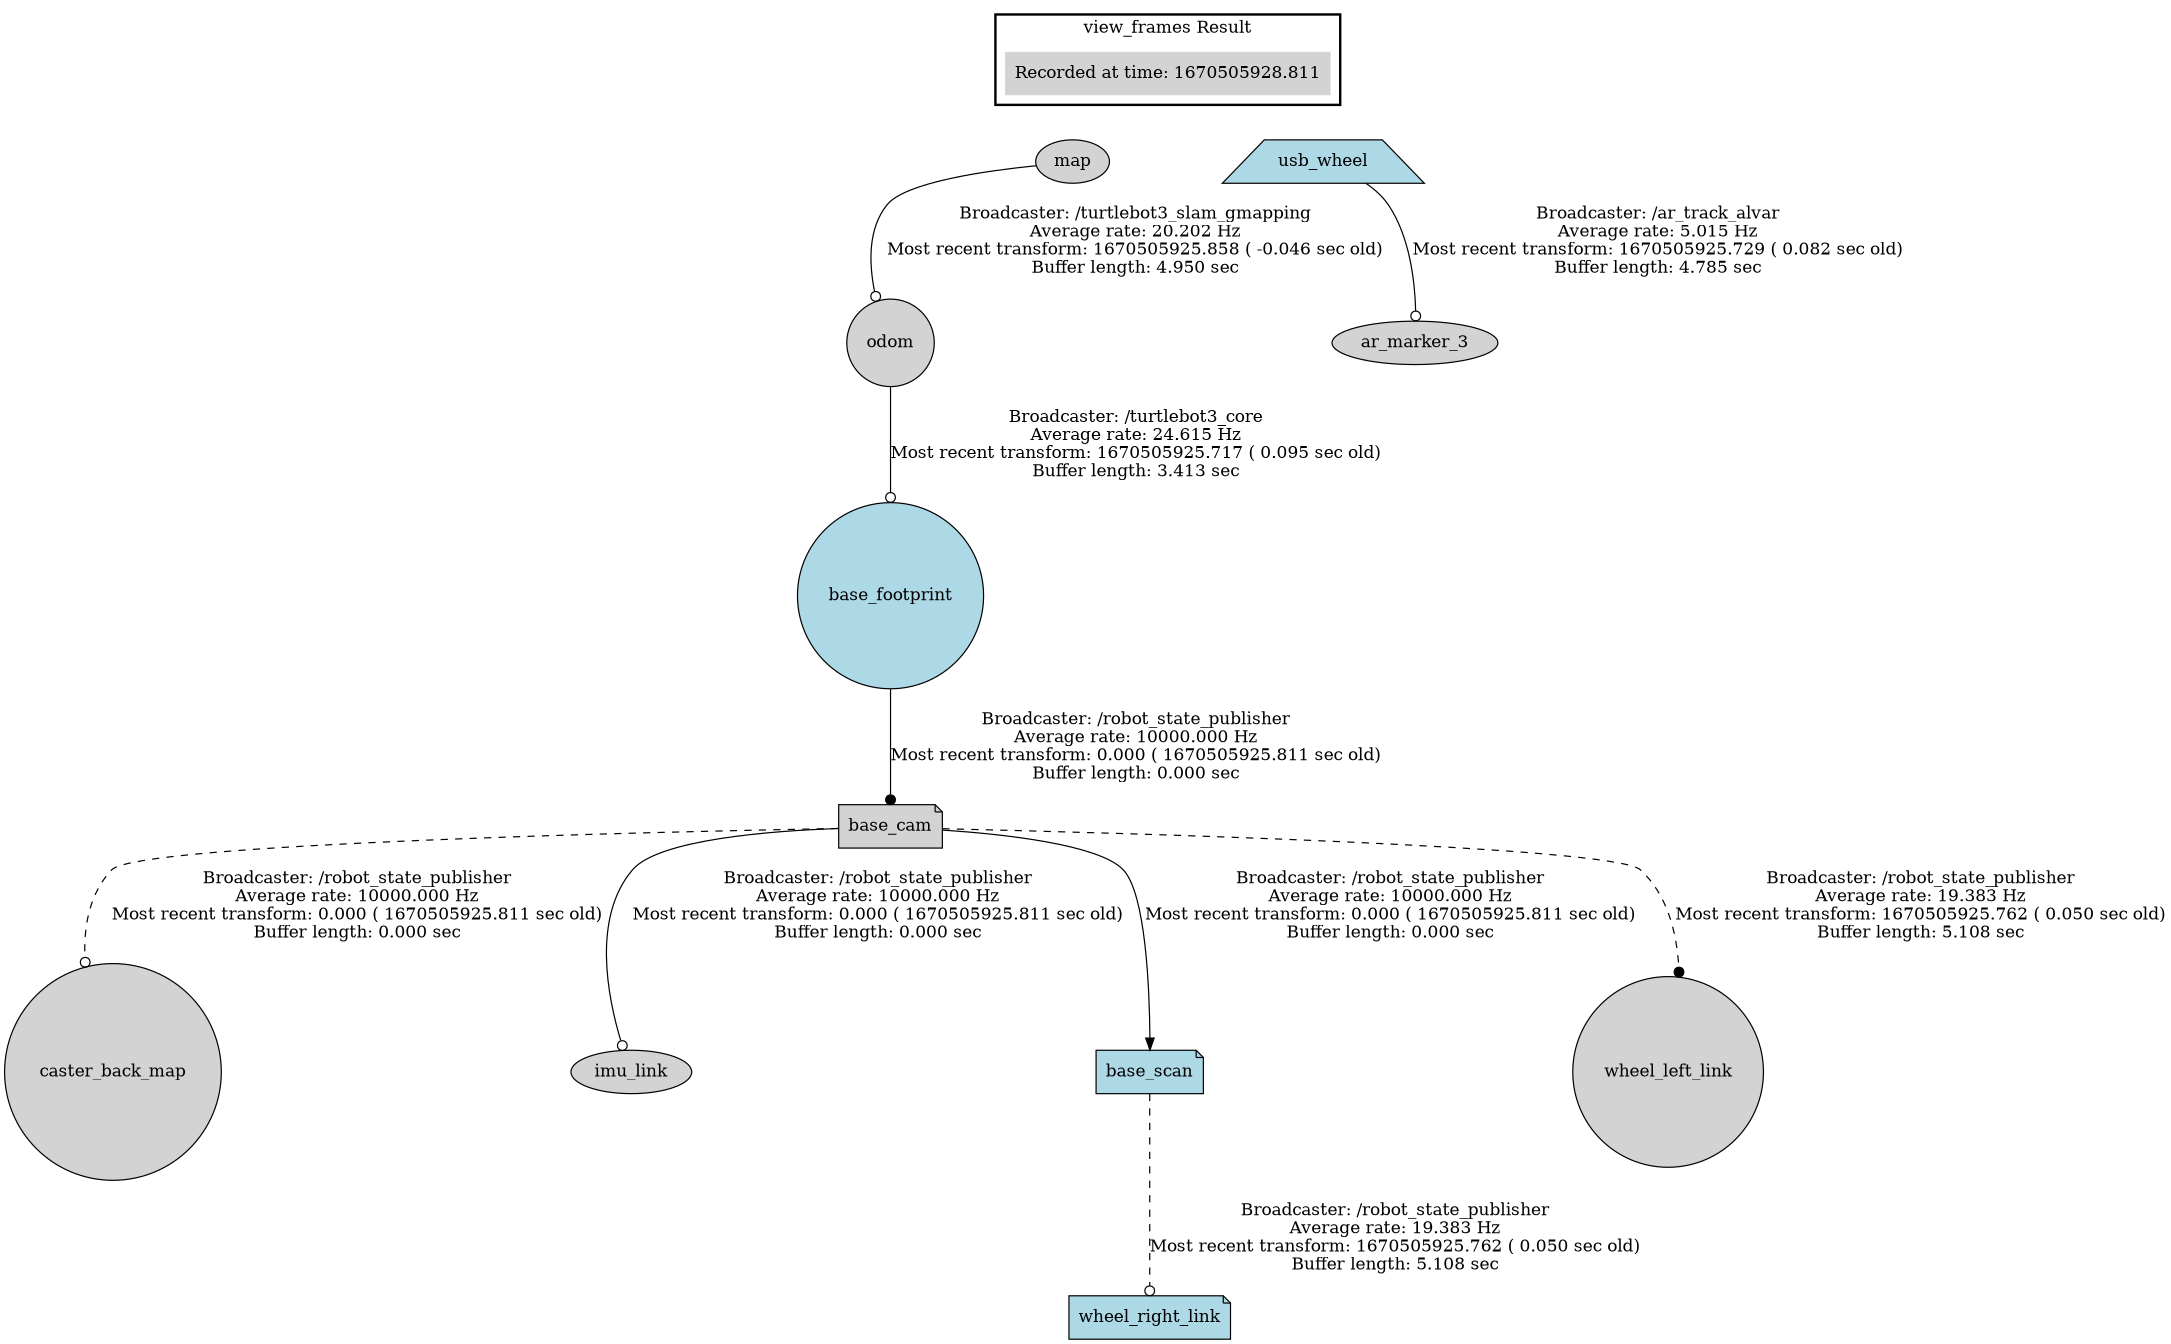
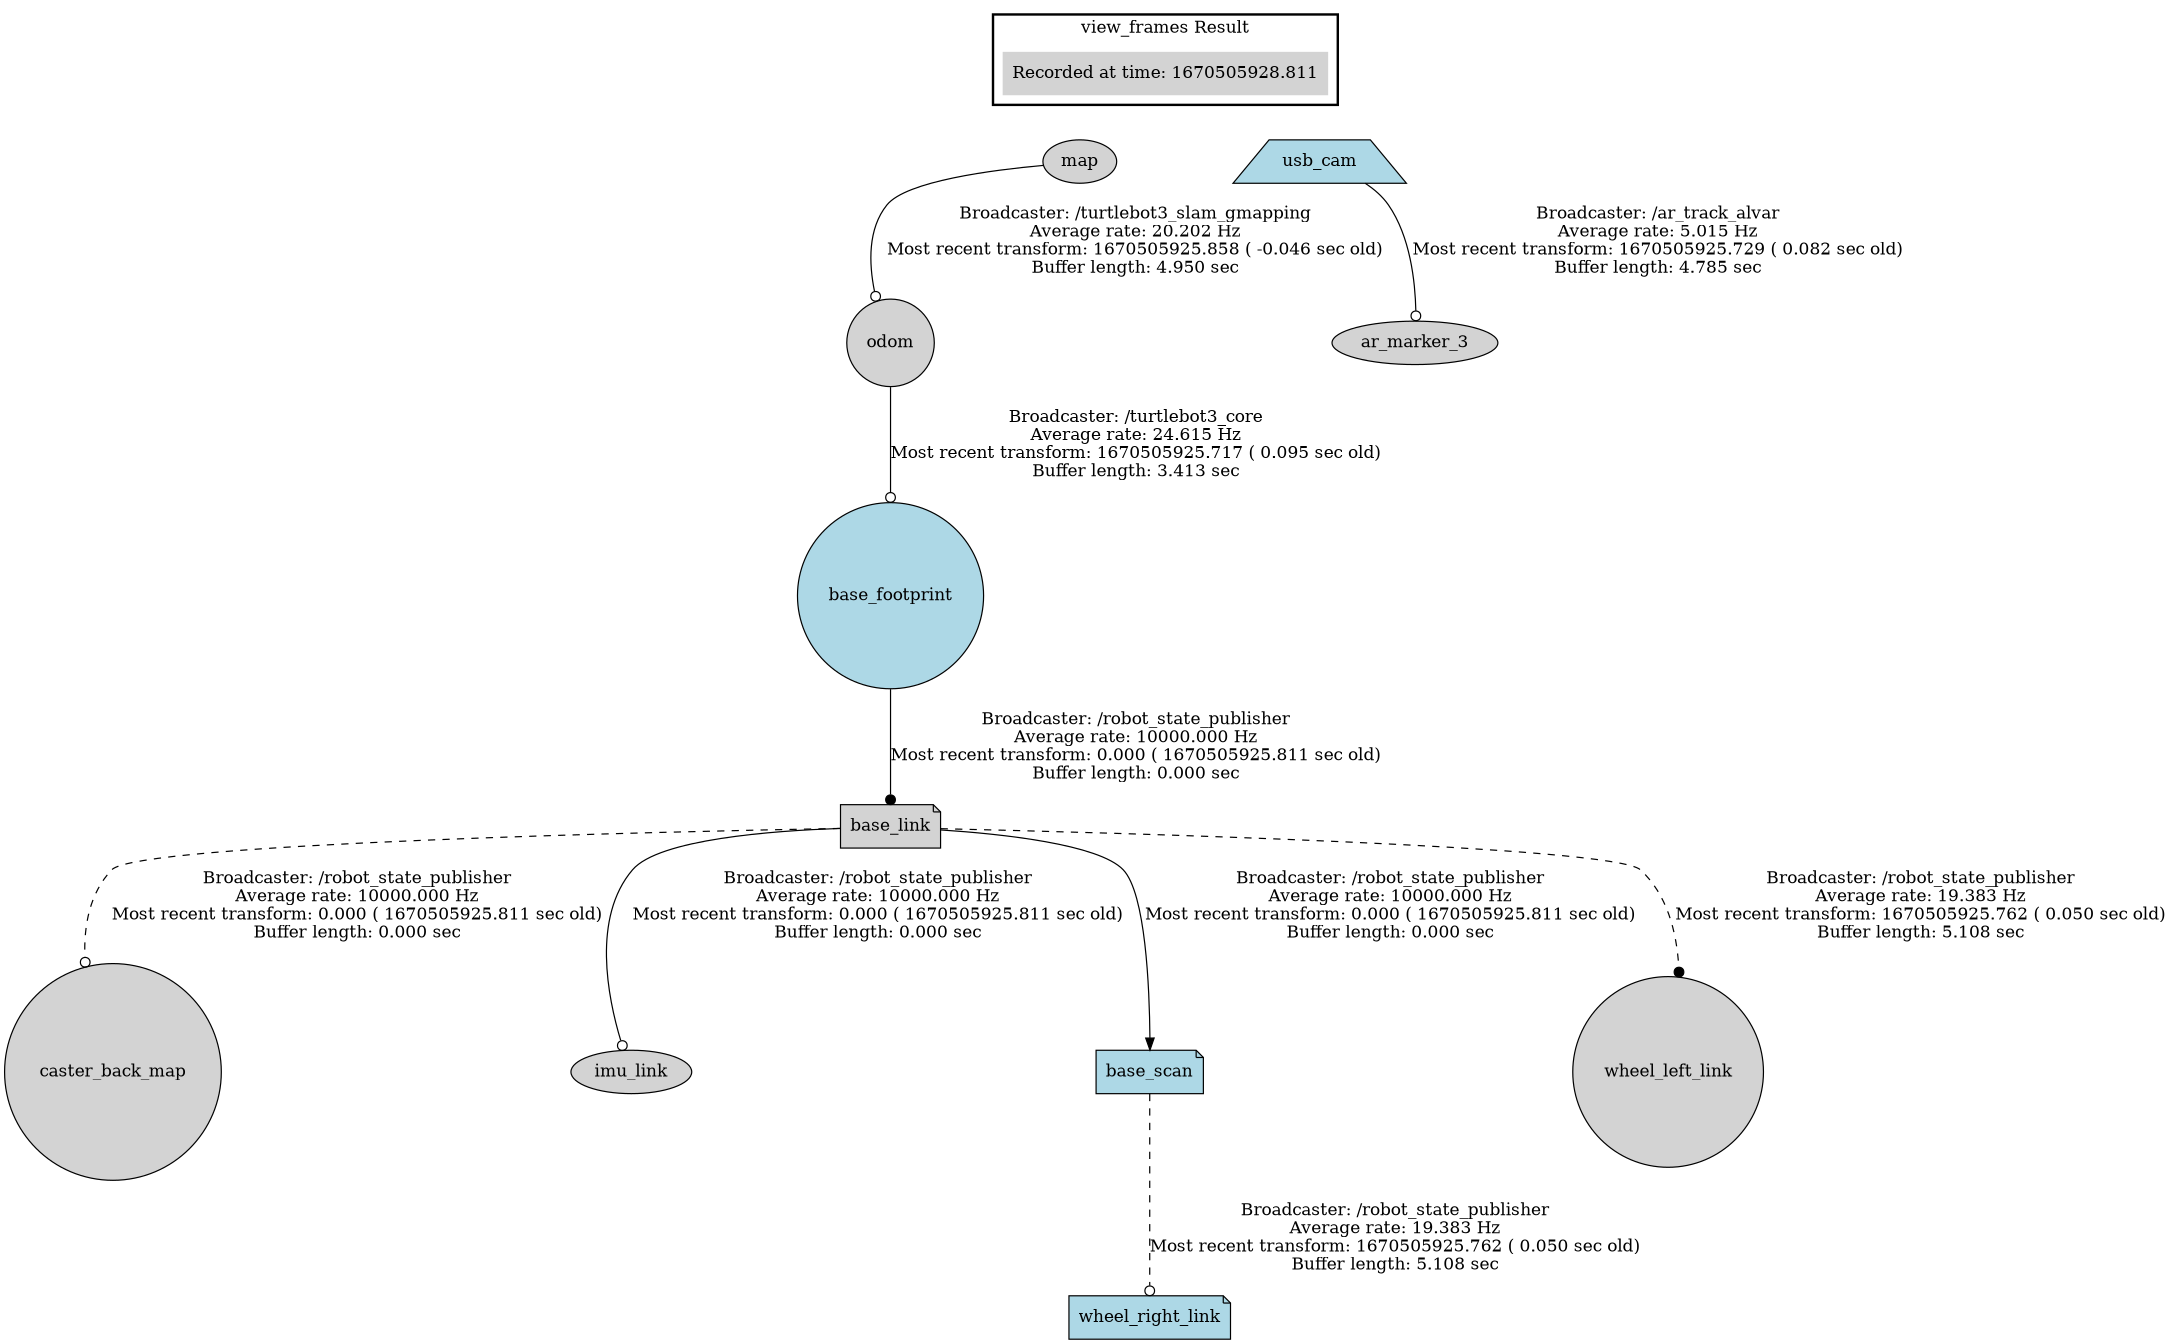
  digraph {
    node [fillcolor=lightgrey shape=circle style=filled]
    edge [style=solid arrowhead=odot]
    n1 [label="Recorded at time: 1670505928.811" shape=plaintext]
    map [shape=ellipse]
-   usb_cam [fillcolor=lightblue shape=trapezium label=usb_wheel]
+   usb_cam [fillcolor=lightblue shape=trapezium]
    base_footprint [fillcolor=lightblue]
-   base_link [shape=note label=base_cam]
+   base_link [shape=note]
    n6 [label=caster_back_map]
    imu_link [shape=ellipse]
    base_scan [fillcolor=lightblue shape=note]
    wheel_left_link
    wheel_right_link [fillcolor=lightblue shape=note]
    odom
    ar_marker_3 [shape=ellipse]
    subgraph cluster_1 {
      color=black
      label="view_frames Result"
      style=bold
      n1
    }
    n1 -> map [style=invis arrowhead=""]
    n1 -> usb_cam [style=invis arrowhead=""]
    map -> odom [label="Broadcaster: /turtlebot3_slam_gmapping\nAverage rate: 20.202 Hz\nMost recent transform: 1670505925.858 ( -0.046 sec old)\nBuffer length: 4.950 sec\n"]
    usb_cam -> ar_marker_3 [label="Broadcaster: /ar_track_alvar\nAverage rate: 5.015 Hz\nMost recent transform: 1670505925.729 ( 0.082 sec old)\nBuffer length: 4.785 sec\n"]
    base_footprint -> base_link [arrowhead=dot label="Broadcaster: /robot_state_publisher\nAverage rate: 10000.000 Hz\nMost recent transform: 0.000 ( 1670505925.811 sec old)\nBuffer length: 0.000 sec\n"]
    base_link -> n6 [label="Broadcaster: /robot_state_publisher\nAverage rate: 10000.000 Hz\nMost recent transform: 0.000 ( 1670505925.811 sec old)\nBuffer length: 0.000 sec\n" style=dashed]
    base_link -> imu_link [label="Broadcaster: /robot_state_publisher\nAverage rate: 10000.000 Hz\nMost recent transform: 0.000 ( 1670505925.811 sec old)\nBuffer length: 0.000 sec\n"]
    base_link -> base_scan [arrowhead=normal label="Broadcaster: /robot_state_publisher\nAverage rate: 10000.000 Hz\nMost recent transform: 0.000 ( 1670505925.811 sec old)\nBuffer length: 0.000 sec\n"]
    base_link -> wheel_left_link [arrowhead=dot label="Broadcaster: /robot_state_publisher\nAverage rate: 19.383 Hz\nMost recent transform: 1670505925.762 ( 0.050 sec old)\nBuffer length: 5.108 sec\n" style=dashed]
    base_scan -> wheel_right_link [label="Broadcaster: /robot_state_publisher\nAverage rate: 19.383 Hz\nMost recent transform: 1670505925.762 ( 0.050 sec old)\nBuffer length: 5.108 sec\n" style=dashed]
    odom -> base_footprint [label="Broadcaster: /turtlebot3_core\nAverage rate: 24.615 Hz\nMost recent transform: 1670505925.717 ( 0.095 sec old)\nBuffer length: 3.413 sec\n"]
  }
